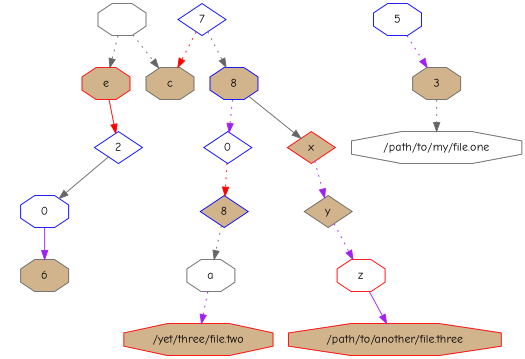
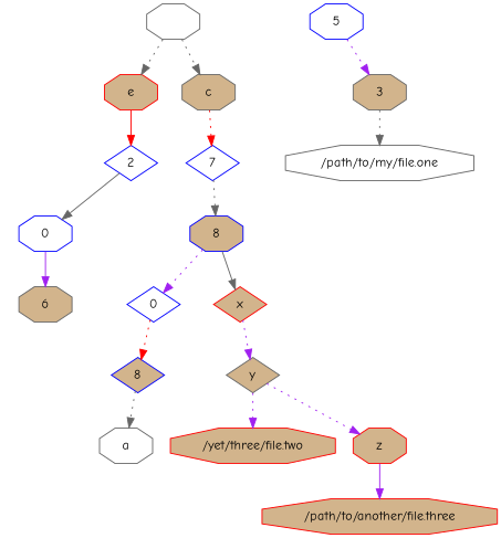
  digraph {
    fontname="Comic Neue"
    node [color=gray40 fillcolor=tan fontname="Comic Neue" shape=octagon style=filled]
    edge [color=gray40 fontname="Comic Neue" style=dotted]
    n1 [fillcolor=white label=" "]
    n2 [color=red label=e]
    n3 [label=c]
    invis_02 [style=invis color="" fillcolor="" shape=""]
    n5 [color=blue fillcolor=white label=2 shape=diamond]
    n6 [color=blue fillcolor=white label=7 shape=diamond]
    n7 [color=blue fillcolor=white label=0]
    invis_03 [style=invis color="" fillcolor="" shape=""]
    n9 [color=blue label=8]
    n10 [label=6]
    invis_05 [style=invis color="" fillcolor="" shape=""]
    n12 [color=blue fillcolor=white label=5]
    invis_06 [style=invis color="" fillcolor="" shape=""]
    n14 [label=3]
    n15 [fillcolor=white label="/path/to/my/file.one"]
    n16 [color=blue fillcolor=white label=0 shape=diamond]
    n17 [color=red label=x shape=diamond]
    n18 [color=blue label=8 shape=diamond]
    n19 [label=y shape=diamond]
    n20 [fillcolor=white label=a]
    n21 [color=red label="/yet/three/file.two"]
-   n22 [color=red fillcolor=white label=z]
+   n22 [color=red label=z]
    n23 [color=red label="/path/to/another/file.three"]
    invis_01 [style=invis color="" fillcolor="" shape=""]
    n1 -> n2
    n1 -> n3
    n2 -> invis_02 [style=invis color=""]
    n2 -> n5 [color=red style=solid]
-   n6 -> n3 [color=red]
+   n3 -> n6 [color=red]
    n5 -> n7 [style=solid]
    n5 -> invis_03 [style=invis color=""]
    n6 -> n9
    n7 -> n10 [color=purple style=solid]
    n9 -> n16 [color=purple]
    n9 -> n17 [style=solid]
    n10 -> invis_05 [style=invis color=""]
    n12 -> invis_06 [style=invis color=""]
    n12 -> n14 [color=purple]
    n14 -> n15
    n16 -> n18 [color=red]
    n17 -> n19 [color=purple]
    n18 -> n20
    n19 -> n22 [color=purple]
-   n20 -> n21 [color=purple]
+   n19 -> n21 [color=purple]
    n22 -> n23 [color=purple style=solid]
  }
